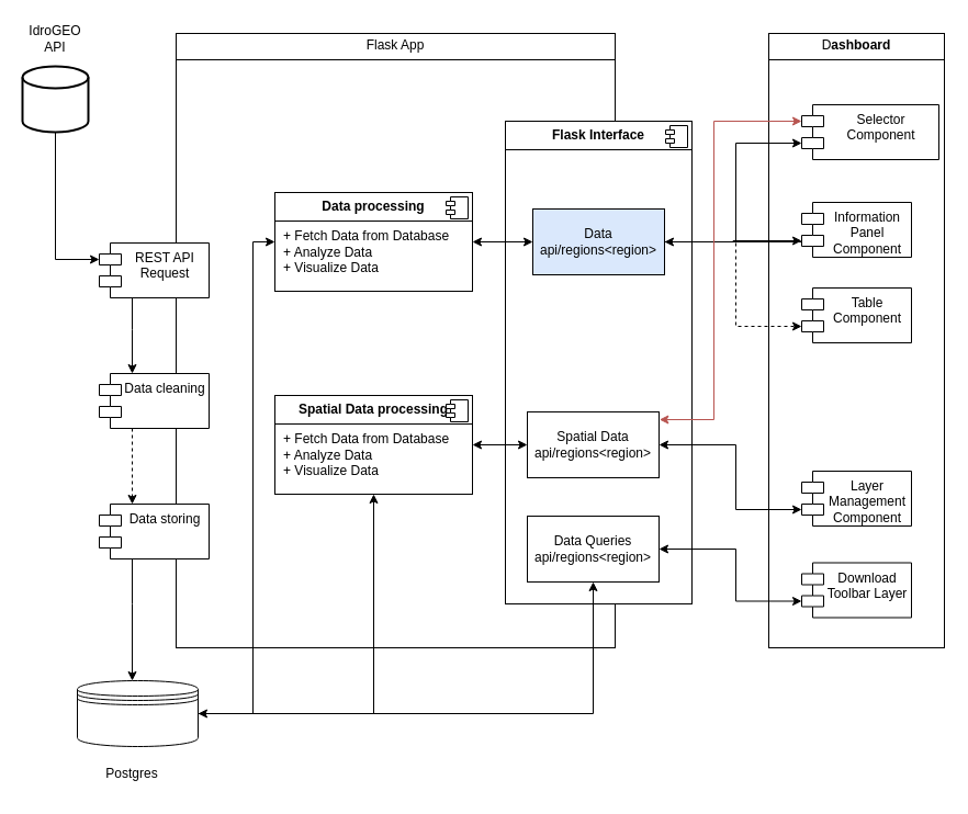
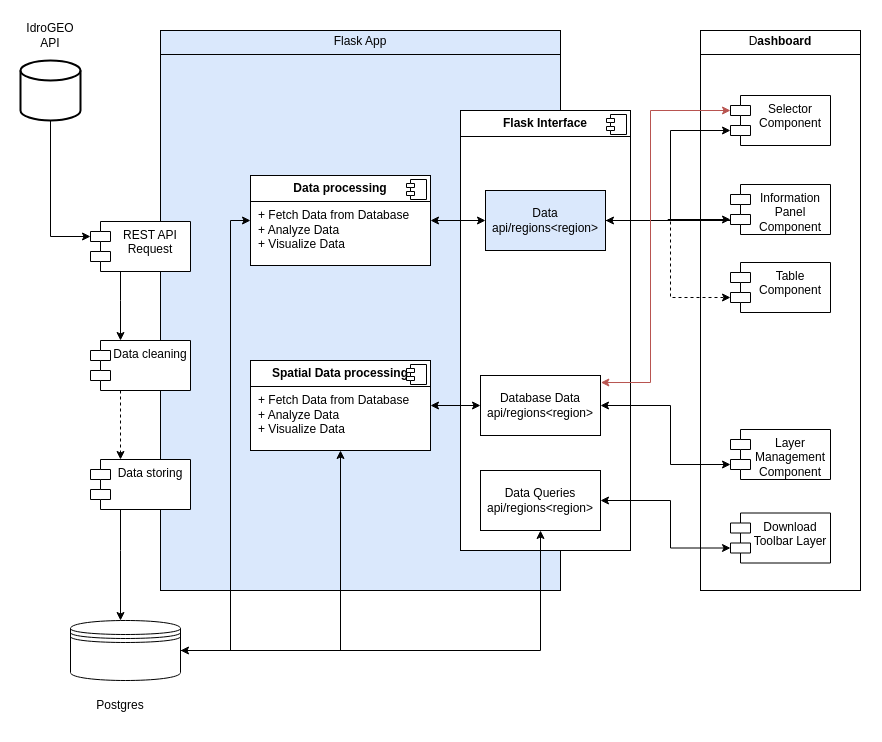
  <mxCell id="0" />
  <mxCell id="1" parent="0" />
- <mxCell id="2" value="&lt;p style=&quot;text-align: center; margin: 4px 0px 0px;&quot;&gt;Flask App&lt;/p&gt;&lt;hr size=&quot;1&quot; style=&quot;border-style:solid;&quot;&gt;&lt;p style=&quot;margin:0px;margin-left:8px;&quot;&gt;&lt;br&gt;&lt;/p&gt;" style="verticalAlign=top;align=left;overflow=fill;html=1;whiteSpace=wrap;" parent="1" vertex="1"><mxGeometry x="160" y="30" width="400" height="560" as="geometry" /></mxCell>
+ <mxCell id="2" value="&lt;p style=&quot;text-align: center; margin: 4px 0px 0px;&quot;&gt;Flask App&lt;/p&gt;&lt;hr size=&quot;1&quot; style=&quot;border-style:solid;&quot;&gt;&lt;p style=&quot;margin:0px;margin-left:8px;&quot;&gt;&lt;br&gt;&lt;/p&gt;" style="verticalAlign=top;align=left;overflow=fill;html=1;whiteSpace=wrap;fillColor=#dae8fc;" parent="1" vertex="1"><mxGeometry x="160" y="30" width="400" height="560" as="geometry" /></mxCell>
  <mxCell id="3" value="&lt;p style=&quot;text-align: center; margin: 4px 0px 0px;&quot;&gt;D&lt;b style=&quot;&quot;&gt;ashboard&lt;/b&gt;&lt;/p&gt;&lt;hr size=&quot;1&quot; style=&quot;border-style:solid;&quot;&gt;&lt;p style=&quot;margin:0px;margin-left:8px;&quot;&gt;&lt;br&gt;&lt;/p&gt;" style="verticalAlign=top;align=left;overflow=fill;html=1;whiteSpace=wrap;" parent="1" vertex="1"><mxGeometry x="700" y="30" width="160" height="560" as="geometry" /></mxCell>
  <mxCell id="4" value="&lt;p style=&quot;margin:0px;margin-top:6px;text-align:center;&quot;&gt;&lt;b&gt;Flask Interface&lt;/b&gt;&lt;/p&gt;&lt;hr size=&quot;1&quot; style=&quot;border-style:solid;&quot;&gt;&lt;p style=&quot;margin:0px;margin-left:8px;&quot;&gt;&lt;br&gt;&lt;/p&gt;" style="align=left;overflow=fill;html=1;dropTarget=0;whiteSpace=wrap;" parent="1" vertex="1"><mxGeometry x="460" y="110" width="170" height="440" as="geometry" /></mxCell>
  <mxCell id="5" value="" style="shape=component;jettyWidth=8;jettyHeight=4;" parent="4" vertex="1"><mxGeometry x="1" width="20" height="20" relative="1" as="geometry"><mxPoint x="-24" y="4" as="offset" /></mxGeometry></mxCell>
- <mxCell id="6" value="Selector Component" style="shape=module;align=left;spacingLeft=20;align=center;verticalAlign=top;whiteSpace=wrap;html=1;" parent="1" vertex="1"><mxGeometry x="730" y="95" width="125" height="50" as="geometry" /></mxCell>
+ <mxCell id="6" value="Selector Component" style="shape=module;align=left;spacingLeft=20;align=center;verticalAlign=top;whiteSpace=wrap;html=1;" parent="1" vertex="1"><mxGeometry x="730" y="95" width="100" height="50" as="geometry" /></mxCell>
  <mxCell id="7" style="edgeStyle=orthogonalEdgeStyle;rounded=0;orthogonalLoop=1;jettySize=auto;html=1;" parent="1" source="8" target="12" edge="1"><mxGeometry relative="1" as="geometry"><Array as="points"><mxPoint x="700" y="220" /><mxPoint x="700" y="220" /></Array></mxGeometry></mxCell>
  <mxCell id="8" value="Information Panel Component" style="shape=module;align=left;spacingLeft=20;align=center;verticalAlign=top;whiteSpace=wrap;html=1;" parent="1" vertex="1"><mxGeometry x="730" y="184" width="100" height="50" as="geometry" /></mxCell>
  <mxCell id="9" value="Table Component" style="shape=module;align=left;spacingLeft=20;align=center;verticalAlign=top;whiteSpace=wrap;html=1;" parent="1" vertex="1"><mxGeometry x="730" y="262" width="100" height="50" as="geometry" /></mxCell>
  <mxCell id="10" value="Layer Management Component" style="shape=module;align=left;spacingLeft=20;align=center;verticalAlign=top;whiteSpace=wrap;html=1;" parent="1" vertex="1"><mxGeometry x="730" y="429" width="100" height="50" as="geometry" /></mxCell>
  <mxCell id="11" value="Download Toolbar Layer" style="shape=module;align=left;spacingLeft=20;align=center;verticalAlign=top;whiteSpace=wrap;html=1;" parent="1" vertex="1"><mxGeometry x="730" y="512.5" width="100" height="50" as="geometry" /></mxCell>
  <mxCell id="12" value="&lt;div&gt;Data&lt;/div&gt;&lt;div&gt;api/regions&amp;lt;region&amp;gt;&lt;/div&gt;" style="rounded=0;whiteSpace=wrap;html=1;fillColor=#dae8fc;" parent="1" vertex="1"><mxGeometry x="485" y="190" width="120" height="60" as="geometry" /></mxCell>
- <mxCell id="13" value="&lt;div&gt;Spatial Data&lt;/div&gt;&lt;div&gt;api/regions&amp;lt;region&amp;gt;&lt;/div&gt;" style="rounded=0;whiteSpace=wrap;html=1;" parent="1" vertex="1"><mxGeometry x="480" y="375" width="120" height="60" as="geometry" /></mxCell>
+ <mxCell id="13" value="&lt;div&gt;Database Data&lt;/div&gt;&lt;div&gt;api/regions&amp;lt;region&amp;gt;&lt;/div&gt;" style="rounded=0;whiteSpace=wrap;html=1;" parent="1" vertex="1"><mxGeometry x="480" y="375" width="120" height="60" as="geometry" /></mxCell>
  <mxCell id="14" value="&lt;div&gt;Data Queries&lt;/div&gt;&lt;div&gt;api/regions&amp;lt;region&amp;gt;&lt;/div&gt;" style="rounded=0;whiteSpace=wrap;html=1;" parent="1" vertex="1"><mxGeometry x="480" y="470" width="120" height="60" as="geometry" /></mxCell>
  <mxCell id="15" value="" style="strokeWidth=2;html=1;shape=mxgraph.flowchart.database;whiteSpace=wrap;" parent="1" vertex="1"><mxGeometry x="20" y="60" width="60" height="60" as="geometry" /></mxCell>
  <mxCell id="16" value="IdroGEO API" style="text;html=1;align=center;verticalAlign=middle;whiteSpace=wrap;rounded=0;" parent="1" vertex="1"><mxGeometry x="20" y="20" width="60" height="30" as="geometry" /></mxCell>
  <mxCell id="17" style="edgeStyle=orthogonalEdgeStyle;rounded=0;orthogonalLoop=1;jettySize=auto;html=1;entryX=0;entryY=0.5;entryDx=0;entryDy=0;endArrow=classic;endFill=1;startArrow=classic;startFill=1;" parent="1" source="18" target="12" edge="1"><mxGeometry relative="1" as="geometry" /></mxCell>
  <mxCell id="18" value="&lt;p style=&quot;margin:0px;margin-top:6px;text-align:center;&quot;&gt;&lt;b&gt;Data processing&lt;/b&gt;&lt;/p&gt;&lt;hr size=&quot;1&quot; style=&quot;border-style:solid;&quot;&gt;&lt;p style=&quot;margin:0px;margin-left:8px;&quot;&gt;+ Fetch Data from Database&lt;br&gt;+ Analyze Data&lt;/p&gt;&lt;p style=&quot;margin:0px;margin-left:8px;&quot;&gt;+ Visualize Data&lt;br&gt;&lt;/p&gt;" style="align=left;overflow=fill;html=1;dropTarget=0;whiteSpace=wrap;" parent="1" vertex="1"><mxGeometry x="250" y="175" width="180" height="90" as="geometry" /></mxCell>
  <mxCell id="19" value="" style="shape=component;jettyWidth=8;jettyHeight=4;" parent="18" vertex="1"><mxGeometry x="1" width="20" height="20" relative="1" as="geometry"><mxPoint x="-24" y="4" as="offset" /></mxGeometry></mxCell>
  <mxCell id="20" value="" style="edgeStyle=orthogonalEdgeStyle;rounded=0;orthogonalLoop=1;jettySize=auto;html=1;" parent="1" source="21" target="23" edge="1"><mxGeometry relative="1" as="geometry"><Array as="points"><mxPoint x="120" y="300" /><mxPoint x="120" y="300" /></Array></mxGeometry></mxCell>
  <mxCell id="21" value="&lt;div&gt;REST API&lt;br&gt;&lt;/div&gt;&lt;div&gt;Request&lt;/div&gt;" style="shape=module;align=left;spacingLeft=20;align=center;verticalAlign=top;whiteSpace=wrap;html=1;" parent="1" vertex="1"><mxGeometry x="90" y="221" width="100" height="50" as="geometry" /></mxCell>
  <mxCell id="22" value="" style="edgeStyle=orthogonalEdgeStyle;rounded=0;orthogonalLoop=1;jettySize=auto;html=1;dashed=1;" parent="1" source="23" target="25" edge="1"><mxGeometry relative="1" as="geometry"><Array as="points"><mxPoint x="120" y="420" /><mxPoint x="120" y="420" /></Array></mxGeometry></mxCell>
  <mxCell id="23" value="Data cleaning" style="shape=module;align=left;spacingLeft=20;align=center;verticalAlign=top;whiteSpace=wrap;html=1;" parent="1" vertex="1"><mxGeometry x="90" y="340" width="100" height="50" as="geometry" /></mxCell>
  <mxCell id="24" value="" style="edgeStyle=orthogonalEdgeStyle;rounded=0;orthogonalLoop=1;jettySize=auto;html=1;" parent="1" source="25" target="29" edge="1"><mxGeometry relative="1" as="geometry"><Array as="points"><mxPoint x="120" y="550" /><mxPoint x="120" y="550" /></Array></mxGeometry></mxCell>
  <mxCell id="25" value="Data storing" style="shape=module;align=left;spacingLeft=20;align=center;verticalAlign=top;whiteSpace=wrap;html=1;" parent="1" vertex="1"><mxGeometry x="90" y="459" width="100" height="50" as="geometry" /></mxCell>
  <mxCell id="26" style="edgeStyle=orthogonalEdgeStyle;rounded=0;orthogonalLoop=1;jettySize=auto;html=1;" parent="1" source="29" target="32" edge="1"><mxGeometry relative="1" as="geometry" /></mxCell>
  <mxCell id="27" style="edgeStyle=orthogonalEdgeStyle;rounded=0;orthogonalLoop=1;jettySize=auto;html=1;entryX=0;entryY=0.5;entryDx=0;entryDy=0;" parent="1" source="29" target="18" edge="1"><mxGeometry relative="1" as="geometry"><Array as="points"><mxPoint x="230" y="650" /><mxPoint x="230" y="220" /></Array></mxGeometry></mxCell>
  <mxCell id="28" style="edgeStyle=orthogonalEdgeStyle;rounded=0;orthogonalLoop=1;jettySize=auto;html=1;entryX=0.5;entryY=1;entryDx=0;entryDy=0;startArrow=classic;startFill=1;" parent="1" source="29" target="14" edge="1"><mxGeometry relative="1" as="geometry" /></mxCell>
  <mxCell id="29" value="" style="shape=datastore;whiteSpace=wrap;html=1;" parent="1" vertex="1"><mxGeometry x="70" y="620" width="110" height="60" as="geometry" /></mxCell>
  <mxCell id="30" value="Postgres" style="text;html=1;align=center;verticalAlign=middle;whiteSpace=wrap;rounded=0;" parent="1" vertex="1"><mxGeometry x="90" y="690" width="60" height="30" as="geometry" /></mxCell>
  <mxCell id="31" style="edgeStyle=orthogonalEdgeStyle;rounded=0;orthogonalLoop=1;jettySize=auto;html=1;entryX=0;entryY=0.5;entryDx=0;entryDy=0;startArrow=classic;startFill=1;" parent="1" source="32" target="13" edge="1"><mxGeometry relative="1" as="geometry" /></mxCell>
  <mxCell id="32" value="&lt;p style=&quot;text-align: center; margin: 6px 0px 0px;&quot;&gt;&lt;span style=&quot;background-color: initial; text-align: left;&quot;&gt;&lt;b&gt;Spatial&amp;nbsp;&lt;/b&gt;&lt;/span&gt;&lt;b&gt;Data processing&lt;/b&gt;&lt;/p&gt;&lt;hr size=&quot;1&quot; style=&quot;border-style:solid;&quot;&gt;&lt;p style=&quot;margin:0px;margin-left:8px;&quot;&gt;+ Fetch Data from Database&lt;br&gt;+ Analyze Data&lt;/p&gt;&lt;p style=&quot;margin:0px;margin-left:8px;&quot;&gt;+ Visualize Data&lt;br&gt;&lt;/p&gt;" style="align=left;overflow=fill;html=1;dropTarget=0;whiteSpace=wrap;" parent="1" vertex="1"><mxGeometry x="250" y="360" width="180" height="90" as="geometry" /></mxCell>
  <mxCell id="33" value="" style="shape=component;jettyWidth=8;jettyHeight=4;" parent="32" vertex="1"><mxGeometry x="1" width="20" height="20" relative="1" as="geometry"><mxPoint x="-24" y="4" as="offset" /></mxGeometry></mxCell>
  <mxCell id="34" style="edgeStyle=orthogonalEdgeStyle;rounded=0;orthogonalLoop=1;jettySize=auto;html=1;entryX=0;entryY=0;entryDx=0;entryDy=15;entryPerimeter=0;" parent="1" source="15" target="21" edge="1"><mxGeometry relative="1" as="geometry"><Array as="points"><mxPoint x="50" y="236" /></Array></mxGeometry></mxCell>
  <mxCell id="35" style="edgeStyle=orthogonalEdgeStyle;rounded=0;orthogonalLoop=1;jettySize=auto;html=1;entryX=0;entryY=0;entryDx=0;entryDy=35;entryPerimeter=0;" parent="1" source="12" target="6" edge="1"><mxGeometry relative="1" as="geometry"><Array as="points"><mxPoint x="670" y="220" /><mxPoint x="670" y="130" /></Array></mxGeometry></mxCell>
  <mxCell id="36" style="edgeStyle=orthogonalEdgeStyle;rounded=0;orthogonalLoop=1;jettySize=auto;html=1;entryX=0;entryY=0;entryDx=0;entryDy=35;entryPerimeter=0;dashed=1;" parent="1" source="12" target="9" edge="1"><mxGeometry relative="1" as="geometry"><Array as="points"><mxPoint x="670" y="220" /><mxPoint x="670" y="297" /></Array></mxGeometry></mxCell>
  <mxCell id="37" style="edgeStyle=orthogonalEdgeStyle;rounded=0;orthogonalLoop=1;jettySize=auto;html=1;exitX=0;exitY=0;exitDx=0;exitDy=35;exitPerimeter=0;startArrow=classic;startFill=1;" parent="1" source="10" target="13" edge="1"><mxGeometry relative="1" as="geometry"><Array as="points"><mxPoint x="670" y="464" /><mxPoint x="670" y="405" /></Array></mxGeometry></mxCell>
  <mxCell id="38" style="edgeStyle=orthogonalEdgeStyle;rounded=0;orthogonalLoop=1;jettySize=auto;html=1;entryX=0;entryY=0;entryDx=0;entryDy=35;entryPerimeter=0;" parent="1" source="12" target="8" edge="1"><mxGeometry relative="1" as="geometry" /></mxCell>
  <mxCell id="39" style="edgeStyle=orthogonalEdgeStyle;rounded=0;orthogonalLoop=1;jettySize=auto;html=1;entryX=0;entryY=0;entryDx=0;entryDy=35;entryPerimeter=0;startArrow=classic;startFill=1;" parent="1" source="14" target="11" edge="1"><mxGeometry relative="1" as="geometry"><Array as="points"><mxPoint x="670" y="500" /><mxPoint x="670" y="547" /></Array></mxGeometry></mxCell>
  <mxCell id="40" style="edgeStyle=orthogonalEdgeStyle;rounded=0;orthogonalLoop=1;jettySize=auto;html=1;entryX=1.003;entryY=0.117;entryDx=0;entryDy=0;entryPerimeter=0;startArrow=classic;startFill=1;fillColor=#f8cecc;strokeColor=#b85450;" edge="1" parent="1" source="6" target="13"><mxGeometry relative="1" as="geometry"><Array as="points"><mxPoint x="650" y="110" /><mxPoint x="650" y="382" /></Array></mxGeometry></mxCell>
